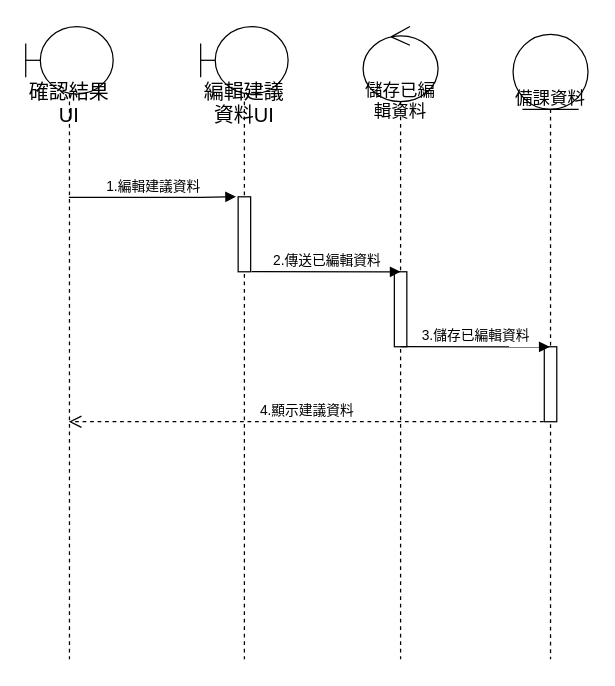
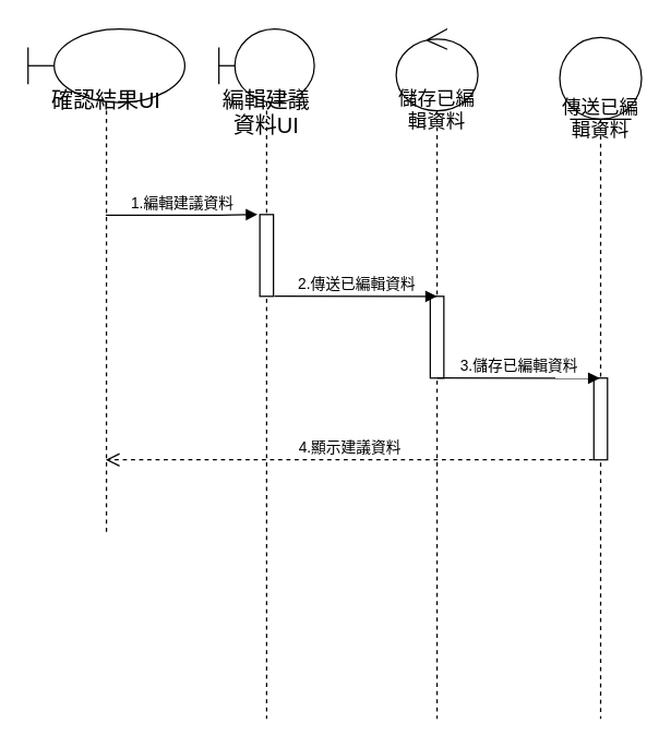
  <mxCell id="0" />
  <mxCell id="1" parent="0" />
  <mxCell id="2" value="編輯建議資料UI" style="shape=umlLifeline;participant=umlBoundary;perimeter=lifelinePerimeter;whiteSpace=wrap;html=1;container=1;collapsible=0;recursiveResize=0;verticalAlign=top;spacingTop=36;outlineConnect=0;fontSize=16;size=54;" parent="1" vertex="1"><mxGeometry x="160" y="20.75" width="70" height="506.25" as="geometry" /></mxCell>
  <mxCell id="3" value="" style="html=1;points=[];perimeter=orthogonalPerimeter;" vertex="1" parent="2"><mxGeometry x="30" y="136.25" width="10" height="60" as="geometry" /></mxCell>
- <mxCell id="4" value="備課資料" style="shape=umlLifeline;participant=umlEntity;perimeter=lifelinePerimeter;whiteSpace=wrap;html=1;container=1;collapsible=0;recursiveResize=0;verticalAlign=top;spacingTop=36;outlineConnect=0;fontSize=14;size=60;" vertex="1" parent="1"><mxGeometry x="410" y="27" width="60" height="500" as="geometry" /></mxCell>
+ <mxCell id="4" value="傳送已編輯資料" style="shape=umlLifeline;participant=umlEntity;perimeter=lifelinePerimeter;whiteSpace=wrap;html=1;container=1;collapsible=0;recursiveResize=0;verticalAlign=top;spacingTop=36;outlineConnect=0;fontSize=14;size=60;" vertex="1" parent="1"><mxGeometry x="410" y="27" width="60" height="500" as="geometry" /></mxCell>
  <mxCell id="5" value="" style="html=1;points=[];perimeter=orthogonalPerimeter;" vertex="1" parent="4"><mxGeometry x="25" y="250" width="10" height="60" as="geometry" /></mxCell>
  <mxCell id="6" value="儲存已編輯資料" style="shape=umlLifeline;participant=umlControl;perimeter=lifelinePerimeter;whiteSpace=wrap;html=1;container=1;collapsible=0;recursiveResize=0;verticalAlign=top;spacingTop=36;outlineConnect=0;fontSize=14;size=60;align=center;" vertex="1" parent="1"><mxGeometry x="290" y="20.75" width="60" height="506.25" as="geometry" /></mxCell>
  <mxCell id="7" value="" style="html=1;points=[];perimeter=orthogonalPerimeter;" vertex="1" parent="6"><mxGeometry x="25" y="196.25" width="10" height="60" as="geometry" /></mxCell>
  <mxCell id="8" value="2.傳送已編輯資料" style="html=1;verticalAlign=bottom;startArrow=none;startFill=0;endArrow=block;startSize=8;exitX=1.068;exitY=0.999;exitDx=0;exitDy=0;exitPerimeter=0;" edge="1" parent="6" source="3"><mxGeometry width="60" relative="1" as="geometry"><mxPoint x="-50" y="196.25" as="sourcePoint" /><mxPoint x="30" y="196.25" as="targetPoint" /></mxGeometry></mxCell>
- <mxCell id="9" value="確認結果UI" style="shape=umlLifeline;participant=umlBoundary;perimeter=lifelinePerimeter;whiteSpace=wrap;html=1;container=1;collapsible=0;recursiveResize=0;verticalAlign=top;spacingTop=36;outlineConnect=0;fontSize=16;size=54;" vertex="1" parent="1"><mxGeometry x="20" y="20.75" width="70" height="506.25" as="geometry" /></mxCell>
+ <mxCell id="9" value="確認結果UI" style="shape=umlLifeline;participant=umlBoundary;perimeter=lifelinePerimeter;whiteSpace=wrap;html=1;container=1;collapsible=0;recursiveResize=0;verticalAlign=top;spacingTop=36;outlineConnect=0;fontSize=16;size=54;" vertex="1" parent="1"><mxGeometry x="20" y="20.75" width="115" height="370" as="geometry" /></mxCell>
  <mxCell id="10" value="1.編輯建議資料" style="html=1;verticalAlign=bottom;startArrow=none;startFill=0;endArrow=block;startSize=8;entryX=-0.17;entryY=-0.001;entryDx=0;entryDy=0;entryPerimeter=0;" edge="1" parent="1" source="9" target="3"><mxGeometry width="60" relative="1" as="geometry"><mxPoint x="70" y="157" as="sourcePoint" /><mxPoint x="164.28" y="157" as="targetPoint" /><Array as="points"><mxPoint x="150.5" y="157.54" /></Array></mxGeometry></mxCell>
  <mxCell id="11" value="3.儲存已編輯資料" style="html=1;verticalAlign=bottom;startArrow=none;startFill=0;endArrow=block;startSize=8;exitX=1.068;exitY=0.999;exitDx=0;exitDy=0;exitPerimeter=0;" edge="1" parent="1"><mxGeometry width="60" relative="1" as="geometry"><mxPoint x="320" y="277" as="sourcePoint" /><mxPoint x="439.32" y="277.06" as="targetPoint" /></mxGeometry></mxCell>
  <mxCell id="12" value="4.顯示建議資料" style="html=1;verticalAlign=bottom;endArrow=open;dashed=1;endSize=8;" edge="1" parent="1" target="9"><mxGeometry relative="1" as="geometry"><mxPoint x="434.5" y="337" as="sourcePoint" /><mxPoint x="180" y="337" as="targetPoint" /><Array as="points"><mxPoint x="355" y="337" /></Array></mxGeometry></mxCell>
